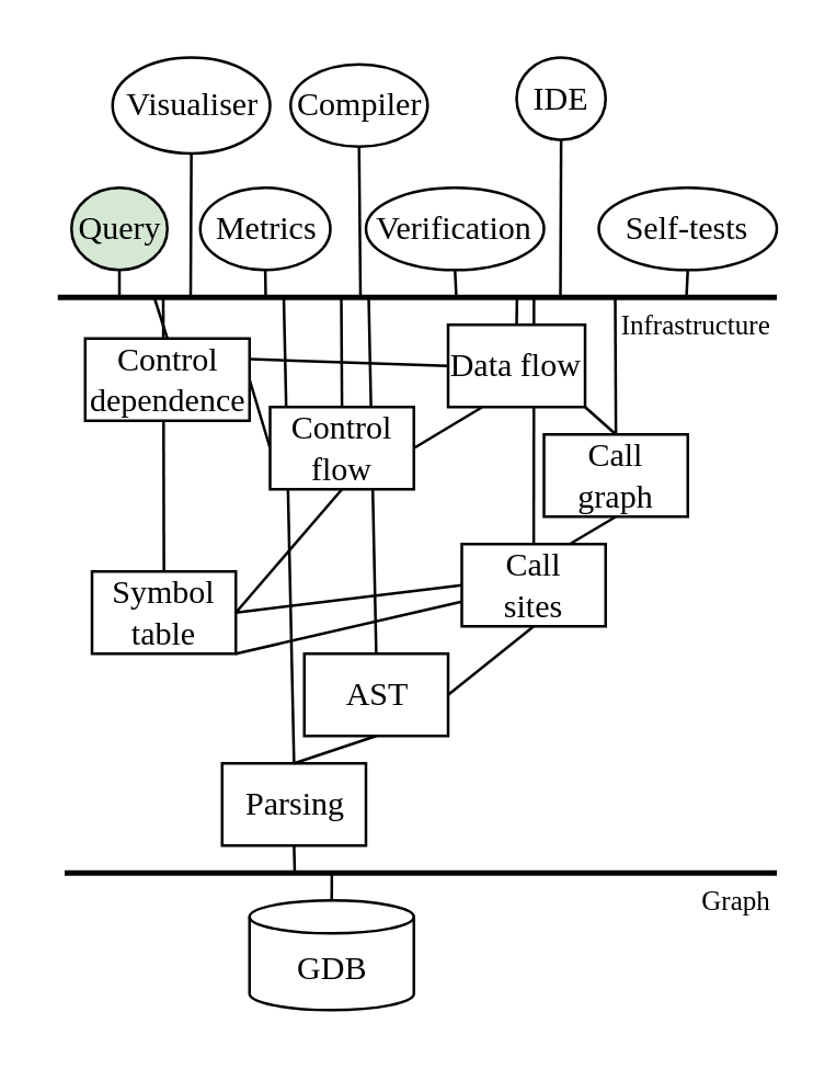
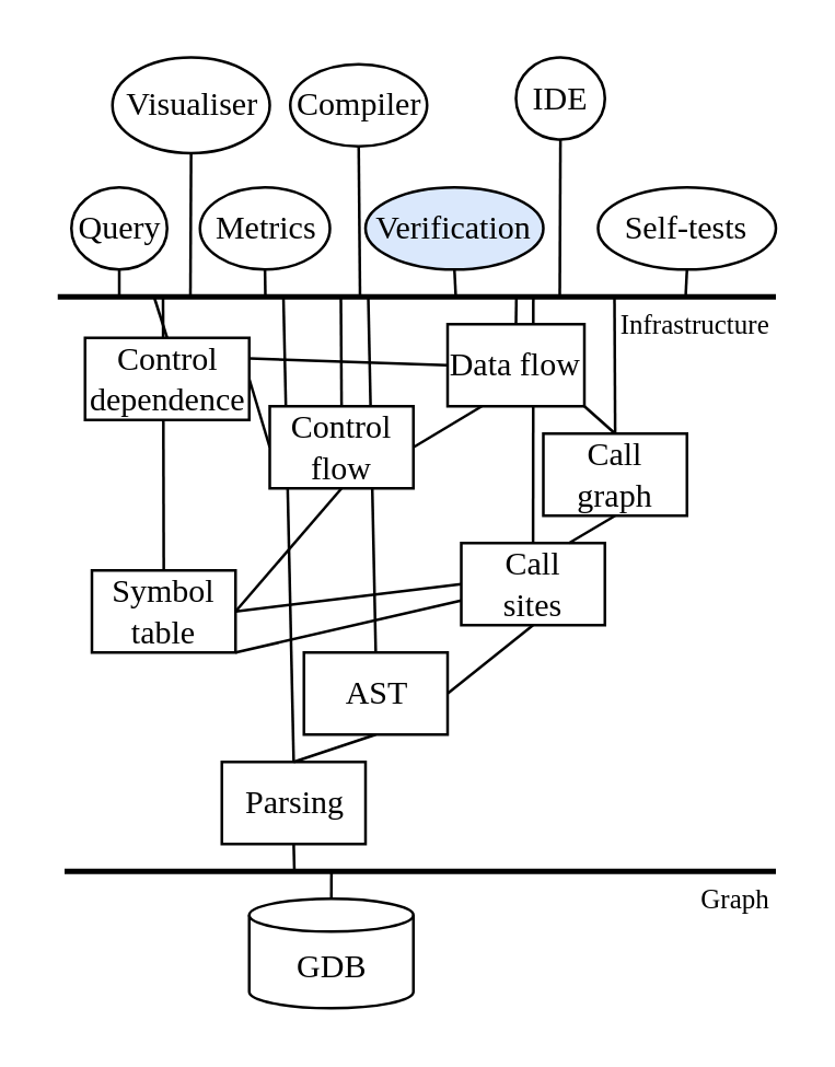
  <mxCell id="0" />
  <mxCell id="1" parent="0" />
  <mxCell id="2" style="edgeStyle=none;rounded=0;orthogonalLoop=1;jettySize=auto;html=1;exitX=0.5;exitY=0;exitDx=0;exitDy=0;exitPerimeter=0;endArrow=none;endFill=0;strokeWidth=1;fillColor=#ffffff;fontFamily=STIX;shadow=0;" parent="1" source="3" edge="1"><mxGeometry relative="1" as="geometry"><mxPoint x="120.552" y="318" as="targetPoint" /></mxGeometry></mxCell>
  <mxCell id="3" value="&lt;font face=&quot;STIX&quot;&gt;GDB&lt;/font&gt;" style="shape=cylinder3;whiteSpace=wrap;html=1;boundedLbl=1;backgroundOutline=1;size=6;shadow=0;" parent="1" vertex="1"><mxGeometry x="90.5" y="328" width="60" height="40" as="geometry" /></mxCell>
  <mxCell id="4" style="edgeStyle=none;rounded=0;orthogonalLoop=1;jettySize=auto;html=1;exitX=0.5;exitY=1;exitDx=0;exitDy=0;endArrow=none;endFill=0;fillColor=#ffffff;fontFamily=STIX;shadow=0;" parent="1" source="6" edge="1"><mxGeometry relative="1" as="geometry"><mxPoint x="107" y="318" as="targetPoint" /></mxGeometry></mxCell>
  <mxCell id="5" style="edgeStyle=none;rounded=0;orthogonalLoop=1;jettySize=auto;html=1;exitX=0.5;exitY=0;exitDx=0;exitDy=0;endArrow=none;endFill=0;strokeWidth=1;fillColor=#ffffff;fontFamily=STIX;shadow=0;" parent="1" source="6" edge="1"><mxGeometry relative="1" as="geometry"><mxPoint x="103" y="108" as="targetPoint" /></mxGeometry></mxCell>
  <mxCell id="6" value="Parsing" style="rounded=0;whiteSpace=wrap;html=1;fontFamily=STIX;shadow=0;" parent="1" vertex="1"><mxGeometry x="80.5" y="278" width="52.5" height="30" as="geometry" /></mxCell>
  <mxCell id="7" style="edgeStyle=none;rounded=0;orthogonalLoop=1;jettySize=auto;html=1;exitX=0.5;exitY=1;exitDx=0;exitDy=0;entryX=0.5;entryY=0;entryDx=0;entryDy=0;endArrow=none;endFill=0;fillColor=#ffffff;fontFamily=STIX;shadow=0;" parent="1" source="29" target="6" edge="1"><mxGeometry relative="1" as="geometry" /></mxCell>
  <mxCell id="8" style="edgeStyle=none;rounded=0;orthogonalLoop=1;jettySize=auto;html=1;exitX=1;exitY=1;exitDx=0;exitDy=0;endArrow=none;endFill=0;fillColor=#ffffff;fontFamily=STIX;shadow=0;" parent="1" source="31" target="33" edge="1"><mxGeometry relative="1" as="geometry"><mxPoint x="85.5" y="248" as="sourcePoint" /></mxGeometry></mxCell>
  <mxCell id="9" style="edgeStyle=none;rounded=0;orthogonalLoop=1;jettySize=auto;html=1;exitX=0;exitY=0.5;exitDx=0;exitDy=0;entryX=1;entryY=0.5;entryDx=0;entryDy=0;endArrow=none;endFill=0;fillColor=#ffffff;fontFamily=STIX;shadow=0;" parent="1" target="31" edge="1"><mxGeometry relative="1" as="geometry"><mxPoint x="168" y="213" as="sourcePoint" /></mxGeometry></mxCell>
  <mxCell id="10" style="edgeStyle=none;rounded=0;orthogonalLoop=1;jettySize=auto;html=1;exitX=0.5;exitY=1;exitDx=0;exitDy=0;entryX=1;entryY=0.5;entryDx=0;entryDy=0;endArrow=none;endFill=0;fillColor=#ffffff;fontFamily=STIX;shadow=0;" parent="1" source="33" target="29" edge="1"><mxGeometry relative="1" as="geometry"><mxPoint x="194.25" y="228" as="sourcePoint" /></mxGeometry></mxCell>
  <mxCell id="11" style="edgeStyle=none;rounded=0;orthogonalLoop=1;jettySize=auto;html=1;exitX=0.5;exitY=1;exitDx=0;exitDy=0;entryX=1;entryY=0.5;entryDx=0;entryDy=0;endArrow=none;endFill=0;fillColor=#ffffff;fontFamily=STIX;shadow=0;" parent="1" source="35" target="31" edge="1"><mxGeometry relative="1" as="geometry"><mxPoint x="124.25" y="188" as="sourcePoint" /></mxGeometry></mxCell>
  <mxCell id="12" style="edgeStyle=none;rounded=0;orthogonalLoop=1;jettySize=auto;html=1;exitX=0;exitY=0.5;exitDx=0;exitDy=0;entryX=1;entryY=0.25;entryDx=0;entryDy=0;endArrow=none;endFill=0;fillColor=#ffffff;fontFamily=STIX;shadow=0;" parent="1" source="37" target="39" edge="1"><mxGeometry relative="1" as="geometry" /></mxCell>
  <mxCell id="13" style="edgeStyle=none;rounded=0;orthogonalLoop=1;jettySize=auto;html=1;exitX=1;exitY=1;exitDx=0;exitDy=0;entryX=0.5;entryY=0;entryDx=0;entryDy=0;endArrow=none;endFill=0;fillColor=#ffffff;fontFamily=STIX;shadow=0;" parent="1" source="37" target="45" edge="1"><mxGeometry relative="1" as="geometry" /></mxCell>
  <mxCell id="14" style="edgeStyle=none;rounded=0;orthogonalLoop=1;jettySize=auto;html=1;exitX=0.25;exitY=1;exitDx=0;exitDy=0;entryX=1;entryY=0.5;entryDx=0;entryDy=0;endArrow=none;endFill=0;fillColor=#ffffff;fontFamily=STIX;shadow=0;" parent="1" source="37" target="35" edge="1"><mxGeometry relative="1" as="geometry" /></mxCell>
  <mxCell id="15" style="edgeStyle=none;rounded=0;orthogonalLoop=1;jettySize=auto;html=1;exitX=1;exitY=0.5;exitDx=0;exitDy=0;entryX=0;entryY=0.5;entryDx=0;entryDy=0;endArrow=none;endFill=0;fillColor=#ffffff;fontFamily=STIX;shadow=0;" parent="1" source="39" target="35" edge="1"><mxGeometry relative="1" as="geometry" /></mxCell>
  <mxCell id="16" style="edgeStyle=none;rounded=0;orthogonalLoop=1;jettySize=auto;html=1;exitX=0.5;exitY=1;exitDx=0;exitDy=0;endArrow=none;endFill=0;fillColor=#ffffff;fontFamily=STIX;shadow=0;" parent="1" source="17" edge="1"><mxGeometry relative="1" as="geometry"><mxPoint x="131" y="108" as="targetPoint" /></mxGeometry></mxCell>
  <mxCell id="17" value="Compiler" style="ellipse;whiteSpace=wrap;html=1;fontFamily=STIX;shadow=0;" parent="1" vertex="1"><mxGeometry x="105.5" y="23" width="50" height="30" as="geometry" /></mxCell>
  <mxCell id="18" style="edgeStyle=none;rounded=0;orthogonalLoop=1;jettySize=auto;html=1;exitX=0.5;exitY=1;exitDx=0;exitDy=0;endArrow=none;endFill=0;fillColor=#ffffff;fontFamily=STIX;shadow=0;" parent="1" source="19" edge="1"><mxGeometry relative="1" as="geometry"><mxPoint x="166" y="108" as="targetPoint" /></mxGeometry></mxCell>
- <mxCell id="19" value="Verification" style="ellipse;whiteSpace=wrap;html=1;fontFamily=STIX;shadow=0;" parent="1" vertex="1"><mxGeometry x="133" y="68" width="65" height="30" as="geometry" /></mxCell>
+ <mxCell id="19" value="Verification" style="ellipse;whiteSpace=wrap;html=1;fontFamily=STIX;shadow=0;fillColor=#dae8fc;" parent="1" vertex="1"><mxGeometry x="133" y="68" width="65" height="30" as="geometry" /></mxCell>
  <mxCell id="20" style="edgeStyle=none;rounded=0;orthogonalLoop=1;jettySize=auto;html=1;exitX=0.5;exitY=1;exitDx=0;exitDy=0;endArrow=none;endFill=0;strokeWidth=1;fillColor=#ffffff;fontFamily=STIX;shadow=0;" parent="1" source="21" edge="1"><mxGeometry relative="1" as="geometry"><mxPoint x="96.414" y="108" as="targetPoint" /></mxGeometry></mxCell>
  <mxCell id="21" value="Metrics" style="ellipse;whiteSpace=wrap;html=1;fontFamily=STIX;shadow=0;" parent="1" vertex="1"><mxGeometry x="72.5" y="68" width="47.5" height="30" as="geometry" /></mxCell>
  <mxCell id="22" style="edgeStyle=none;rounded=0;orthogonalLoop=1;jettySize=auto;html=1;exitX=0.5;exitY=1;exitDx=0;exitDy=0;endArrow=none;endFill=0;fillColor=#ffffff;fontFamily=STIX;shadow=0;" parent="1" source="23" edge="1"><mxGeometry relative="1" as="geometry"><mxPoint x="69" y="108" as="targetPoint" /></mxGeometry></mxCell>
  <mxCell id="23" value="Visualiser" style="ellipse;whiteSpace=wrap;html=1;fontFamily=STIX;shadow=0;" parent="1" vertex="1"><mxGeometry x="40.5" y="20.5" width="57.5" height="35" as="geometry" /></mxCell>
  <mxCell id="24" style="edgeStyle=none;rounded=0;orthogonalLoop=1;jettySize=auto;html=1;exitX=0.5;exitY=1;exitDx=0;exitDy=0;endArrow=none;endFill=0;fillColor=#ffffff;fontFamily=STIX;shadow=0;" parent="1" source="25" edge="1"><mxGeometry relative="1" as="geometry"><mxPoint x="43" y="108" as="targetPoint" /></mxGeometry></mxCell>
- <mxCell id="25" value="Query" style="ellipse;whiteSpace=wrap;html=1;fontFamily=STIX;shadow=0;fillColor=#d5e8d4;" parent="1" vertex="1"><mxGeometry x="25.5" y="68" width="35" height="30" as="geometry" /></mxCell>
+ <mxCell id="25" value="Query" style="ellipse;whiteSpace=wrap;html=1;fontFamily=STIX;shadow=0;" parent="1" vertex="1"><mxGeometry x="25.5" y="68" width="35" height="30" as="geometry" /></mxCell>
  <mxCell id="26" style="edgeStyle=none;rounded=0;orthogonalLoop=1;jettySize=auto;html=1;exitX=0.5;exitY=1;exitDx=0;exitDy=0;endArrow=none;endFill=0;fillColor=#ffffff;fontFamily=STIX;shadow=0;" parent="1" source="27" edge="1"><mxGeometry relative="1" as="geometry"><mxPoint x="204" y="108" as="targetPoint" /></mxGeometry></mxCell>
  <mxCell id="27" value="IDE" style="ellipse;whiteSpace=wrap;html=1;fontFamily=STIX;shadow=0;" parent="1" vertex="1"><mxGeometry x="188" y="20.5" width="32.5" height="30" as="geometry" /></mxCell>
  <mxCell id="28" style="edgeStyle=none;rounded=0;orthogonalLoop=1;jettySize=auto;html=1;exitX=0.5;exitY=0;exitDx=0;exitDy=0;endArrow=none;endFill=0;fillColor=#ffffff;fontFamily=STIX;shadow=0;" parent="1" source="29" edge="1"><mxGeometry relative="1" as="geometry"><mxPoint x="134" y="108" as="targetPoint" /></mxGeometry></mxCell>
  <mxCell id="29" value="&lt;font&gt;AST&lt;/font&gt;" style="rounded=0;whiteSpace=wrap;html=1;fontFamily=STIX;shadow=0;" parent="1" vertex="1"><mxGeometry x="110.5" y="238" width="52.5" height="30" as="geometry" /></mxCell>
  <mxCell id="30" style="edgeStyle=none;rounded=0;orthogonalLoop=1;jettySize=auto;html=1;exitX=0.5;exitY=0;exitDx=0;exitDy=0;endArrow=none;endFill=0;fillColor=#ffffff;fontFamily=STIX;shadow=0;" parent="1" source="31" edge="1"><mxGeometry relative="1" as="geometry"><mxPoint x="59" y="108" as="targetPoint" /></mxGeometry></mxCell>
  <mxCell id="31" value="&lt;div&gt;Symbol&lt;br&gt;table&lt;br&gt;&lt;/div&gt;" style="rounded=0;whiteSpace=wrap;html=1;fontFamily=STIX;shadow=0;" parent="1" vertex="1"><mxGeometry x="33" y="208" width="52.5" height="30" as="geometry" /></mxCell>
  <mxCell id="32" style="edgeStyle=none;rounded=0;orthogonalLoop=1;jettySize=auto;html=1;exitX=0.5;exitY=0;exitDx=0;exitDy=0;endArrow=none;endFill=0;fillColor=#ffffff;fontFamily=STIX;shadow=0;" parent="1" source="33" edge="1"><mxGeometry relative="1" as="geometry"><mxPoint x="194.345" y="108" as="targetPoint" /></mxGeometry></mxCell>
  <mxCell id="33" value="&lt;div&gt;Call&lt;/div&gt;sites" style="rounded=0;whiteSpace=wrap;html=1;fontFamily=STIX;shadow=0;" parent="1" vertex="1"><mxGeometry x="168" y="198" width="52.5" height="30" as="geometry" /></mxCell>
  <mxCell id="34" style="edgeStyle=none;rounded=0;orthogonalLoop=1;jettySize=auto;html=1;exitX=0.5;exitY=0;exitDx=0;exitDy=0;endArrow=none;endFill=0;fillColor=#ffffff;fontFamily=STIX;shadow=0;" parent="1" source="35" edge="1"><mxGeometry relative="1" as="geometry"><mxPoint x="124" y="108" as="targetPoint" /></mxGeometry></mxCell>
  <mxCell id="35" value="Control flow" style="rounded=0;whiteSpace=wrap;html=1;fontFamily=STIX;shadow=0;" parent="1" vertex="1"><mxGeometry x="98" y="148" width="52.5" height="30" as="geometry" /></mxCell>
  <mxCell id="36" style="edgeStyle=none;rounded=0;orthogonalLoop=1;jettySize=auto;html=1;exitX=0.5;exitY=0;exitDx=0;exitDy=0;endArrow=none;endFill=0;fillColor=#ffffff;fontFamily=STIX;shadow=0;" parent="1" source="37" edge="1"><mxGeometry relative="1" as="geometry"><mxPoint x="188.138" y="108" as="targetPoint" /></mxGeometry></mxCell>
  <mxCell id="37" value="Data flow" style="rounded=0;whiteSpace=wrap;html=1;fontFamily=STIX;shadow=0;" parent="1" vertex="1"><mxGeometry x="163" y="118" width="50" height="30" as="geometry" /></mxCell>
  <mxCell id="38" style="edgeStyle=none;rounded=0;orthogonalLoop=1;jettySize=auto;html=1;exitX=0.5;exitY=0;exitDx=0;exitDy=0;endArrow=none;endFill=0;fillColor=#ffffff;fontFamily=STIX;shadow=0;" parent="1" source="39" edge="1"><mxGeometry relative="1" as="geometry"><mxPoint x="55.724" y="108" as="targetPoint" /></mxGeometry></mxCell>
  <mxCell id="39" value="&lt;div&gt;Control&lt;/div&gt;&lt;div&gt;dependence&lt;br&gt;&lt;/div&gt;" style="rounded=0;whiteSpace=wrap;html=1;fontFamily=STIX;shadow=0;" parent="1" vertex="1"><mxGeometry x="30.5" y="123" width="60" height="30" as="geometry" /></mxCell>
  <mxCell id="40" value="" style="endArrow=none;html=1;fillColor=#ffffff;fontFamily=STIX;strokeWidth=2;shadow=0;" parent="1" edge="1"><mxGeometry width="50" height="50" relative="1" as="geometry"><mxPoint x="23" y="318" as="sourcePoint" /><mxPoint x="283" y="318" as="targetPoint" /></mxGeometry></mxCell>
  <mxCell id="41" value="" style="endArrow=none;html=1;fillColor=#ffffff;fontFamily=STIX;strokeWidth=2;shadow=0;" parent="1" edge="1"><mxGeometry width="50" height="50" relative="1" as="geometry"><mxPoint x="20.5" y="108" as="sourcePoint" /><mxPoint x="283" y="108" as="targetPoint" /></mxGeometry></mxCell>
  <mxCell id="42" value="Infrastructure" style="text;html=1;strokeColor=none;fillColor=none;align=right;verticalAlign=middle;whiteSpace=wrap;rounded=0;shadow=0;fontFamily=STIX;fontSize=10;" parent="1" vertex="1"><mxGeometry x="243" y="108" width="40" height="20" as="geometry" /></mxCell>
  <mxCell id="43" value="Graph" style="text;html=1;strokeColor=none;fillColor=none;align=right;verticalAlign=middle;whiteSpace=wrap;rounded=0;shadow=0;fontFamily=STIX;fontSize=10;" parent="1" vertex="1"><mxGeometry x="243" y="318" width="40" height="20" as="geometry" /></mxCell>
  <mxCell id="44" style="rounded=0;orthogonalLoop=1;jettySize=auto;html=1;exitX=0.5;exitY=1;exitDx=0;exitDy=0;entryX=0.75;entryY=0;entryDx=0;entryDy=0;shadow=0;endArrow=none;endFill=0;" edge="1" parent="1" source="45" target="33"><mxGeometry relative="1" as="geometry"><mxPoint x="246.75" y="188" as="sourcePoint" /></mxGeometry></mxCell>
  <mxCell id="45" value="&lt;div&gt;Call&lt;/div&gt;&lt;div&gt;graph&lt;br&gt;&lt;/div&gt;" style="rounded=0;whiteSpace=wrap;html=1;fontFamily=STIX;shadow=0;" vertex="1" parent="1"><mxGeometry x="198" y="158" width="52.5" height="30" as="geometry" /></mxCell>
  <mxCell id="46" style="edgeStyle=none;rounded=0;orthogonalLoop=1;jettySize=auto;html=1;entryX=0.5;entryY=0;entryDx=0;entryDy=0;endArrow=none;endFill=0;fillColor=#ffffff;fontFamily=STIX;shadow=0;" edge="1" parent="1" target="45"><mxGeometry relative="1" as="geometry"><mxPoint x="224" y="108" as="sourcePoint" /><mxPoint x="256.75" y="158" as="targetPoint" /></mxGeometry></mxCell>
  <mxCell id="47" style="edgeStyle=none;rounded=0;orthogonalLoop=1;jettySize=auto;html=1;exitX=0.5;exitY=1;exitDx=0;exitDy=0;shadow=0;endArrow=none;endFill=0;" edge="1" parent="1" source="48"><mxGeometry relative="1" as="geometry"><mxPoint x="250" y="108" as="targetPoint" /></mxGeometry></mxCell>
  <mxCell id="48" value="&lt;div&gt;Self-tests&lt;/div&gt;" style="ellipse;whiteSpace=wrap;html=1;fontFamily=STIX;shadow=0;" vertex="1" parent="1"><mxGeometry x="218" y="68" width="65" height="30" as="geometry" /></mxCell>
